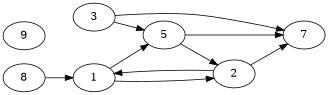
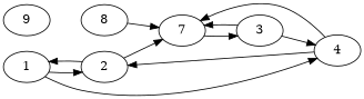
  digraph {
    rankdir=LR
    1
    2
-   5
+   5 [label=4]
    7
    3
    n6 [label=9]
    8
    1 -> 2
    1 -> 5
    2 -> 1
    2 -> 7
    5 -> 2
    5 -> 7
+   7 -> 3
    3 -> 5
    3 -> 7
-   8 -> 1
+   8 -> 7
  }
